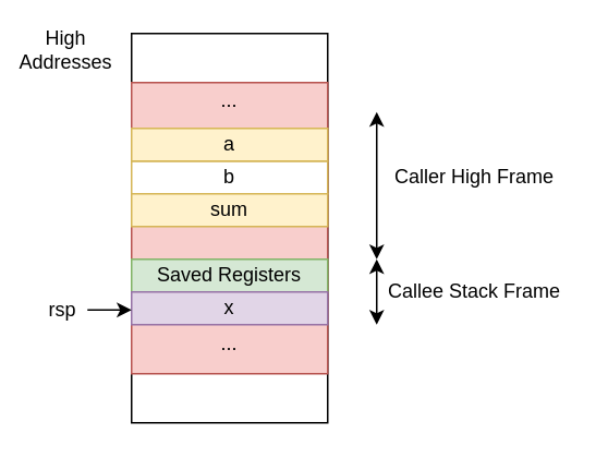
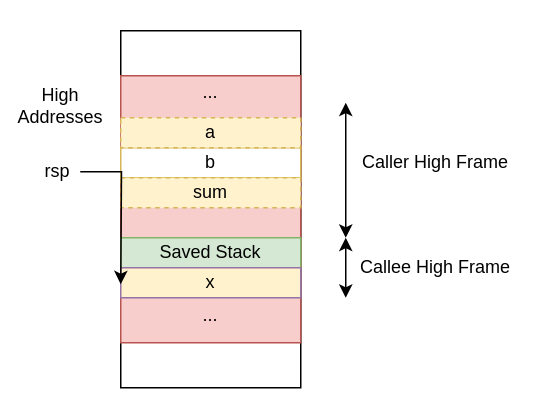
  <mxCell id="0" />
  <mxCell id="1" parent="0" />
  <mxCell id="2" value="" style="rounded=0;whiteSpace=wrap;html=1;" parent="1" vertex="1"><mxGeometry x="80" y="20" width="120" height="238" as="geometry" /></mxCell>
- <mxCell id="3" value="High Addresses" style="text;html=1;strokeColor=none;fillColor=none;align=center;verticalAlign=middle;whiteSpace=wrap;rounded=0;" parent="1" vertex="1"><mxGeometry x="20" y="20" width="40" height="20" as="geometry" /></mxCell>
+ <mxCell id="3" value="High Addresses" style="text;html=1;strokeColor=none;fillColor=none;align=center;verticalAlign=middle;whiteSpace=wrap;rounded=0;" parent="1" vertex="1"><mxGeometry x="20" y="60" width="40" height="20" as="geometry" /></mxCell>
  <mxCell id="4" value="" style="rounded=0;whiteSpace=wrap;html=1;fillColor=#f8cecc;strokeColor=#b85450;" parent="1" vertex="1"><mxGeometry x="80" y="50" width="120" height="178" as="geometry" /></mxCell>
  <mxCell id="5" value="..." style="text;html=1;strokeColor=none;fillColor=none;align=center;verticalAlign=middle;whiteSpace=wrap;rounded=0;" parent="1" vertex="1"><mxGeometry x="120" y="200" width="40" height="20" as="geometry" /></mxCell>
  <mxCell id="6" value="..." style="text;html=1;strokeColor=none;fillColor=none;align=center;verticalAlign=middle;whiteSpace=wrap;rounded=0;" parent="1" vertex="1"><mxGeometry x="120" y="51" width="40" height="20" as="geometry" /></mxCell>
  <mxCell id="7" value="b" style="rounded=0;whiteSpace=wrap;html=1;fillColor=#ffffff;strokeColor=#d6b656;" parent="1" vertex="1"><mxGeometry x="80" y="98" width="120" height="20" as="geometry" /></mxCell>
- <mxCell id="8" value="sum" style="rounded=0;whiteSpace=wrap;html=1;fillColor=#fff2cc;strokeColor=#d6b656;" parent="1" vertex="1"><mxGeometry x="80" y="118" width="120" height="20" as="geometry" /></mxCell>
- <mxCell id="9" value="Saved Registers" style="rounded=0;whiteSpace=wrap;html=1;fillColor=#d5e8d4;strokeColor=#82b366;" parent="1" vertex="1"><mxGeometry x="80" y="158" width="120" height="20" as="geometry" /></mxCell>
- <mxCell id="10" value="x" style="rounded=0;whiteSpace=wrap;html=1;fillColor=#e1d5e7;strokeColor=#9673a6;" parent="1" vertex="1"><mxGeometry x="80" y="178" width="120" height="20" as="geometry" /></mxCell>
+ <mxCell id="8" value="sum" style="rounded=0;whiteSpace=wrap;html=1;fillColor=#fff2cc;strokeColor=#d6b656;dashed=1;" parent="1" vertex="1"><mxGeometry x="80" y="118" width="120" height="20" as="geometry" /></mxCell>
+ <mxCell id="9" value="Saved Stack" style="rounded=0;whiteSpace=wrap;html=1;fillColor=#d5e8d4;strokeColor=#82b366;" parent="1" vertex="1"><mxGeometry x="80" y="158" width="120" height="20" as="geometry" /></mxCell>
+ <mxCell id="10" value="x" style="rounded=0;whiteSpace=wrap;html=1;fillColor=#fff2cc;strokeColor=#9673a6;" parent="1" vertex="1"><mxGeometry x="80" y="178" width="120" height="20" as="geometry" /></mxCell>
  <mxCell id="11" style="edgeStyle=orthogonalEdgeStyle;rounded=0;orthogonalLoop=1;jettySize=auto;html=1;exitX=1;exitY=0.5;exitDx=0;exitDy=0;entryX=0;entryY=0.5;entryDx=0;entryDy=0;" parent="1" source="12" edge="1"><mxGeometry relative="1" as="geometry"><mxPoint x="80" y="189" as="targetPoint" /></mxGeometry></mxCell>
- <mxCell id="12" value="rsp" style="text;html=1;strokeColor=none;fillColor=none;align=center;verticalAlign=middle;whiteSpace=wrap;rounded=0;" parent="1" vertex="1"><mxGeometry x="23" y="179" width="30" height="20" as="geometry" /></mxCell>
+ <mxCell id="12" value="rsp" style="text;html=1;strokeColor=none;fillColor=none;align=center;verticalAlign=middle;whiteSpace=wrap;rounded=0;" parent="1" vertex="1"><mxGeometry x="23" y="104" width="30" height="20" as="geometry" /></mxCell>
  <mxCell id="13" value="" style="endArrow=classic;startArrow=classic;html=1;endFill=1;" parent="1" edge="1"><mxGeometry width="50" height="50" relative="1" as="geometry"><mxPoint x="230" y="158" as="sourcePoint" /><mxPoint x="230" y="68" as="targetPoint" /></mxGeometry></mxCell>
  <mxCell id="14" value="" style="endArrow=classic;startArrow=classic;html=1;endFill=1;" parent="1" edge="1"><mxGeometry width="50" height="50" relative="1" as="geometry"><mxPoint x="230" y="198" as="sourcePoint" /><mxPoint x="230" y="158" as="targetPoint" /></mxGeometry></mxCell>
  <mxCell id="15" value="Caller High Frame" style="text;html=1;strokeColor=none;fillColor=none;align=center;verticalAlign=middle;whiteSpace=wrap;rounded=0;" parent="1" vertex="1"><mxGeometry x="230" y="98" width="120" height="20" as="geometry" /></mxCell>
- <mxCell id="16" value="Callee Stack Frame" style="text;html=1;strokeColor=none;fillColor=none;align=center;verticalAlign=middle;whiteSpace=wrap;rounded=0;" parent="1" vertex="1"><mxGeometry x="235" y="168" width="110" height="20" as="geometry" /></mxCell>
- <mxCell id="17" value="a" style="rounded=0;whiteSpace=wrap;html=1;fillColor=#fff2cc;strokeColor=#d6b656;" parent="1" vertex="1"><mxGeometry x="80" y="78" width="120" height="20" as="geometry" /></mxCell>
+ <mxCell id="16" value="Callee High Frame" style="text;html=1;strokeColor=none;fillColor=none;align=center;verticalAlign=middle;whiteSpace=wrap;rounded=0;" parent="1" vertex="1"><mxGeometry x="235" y="168" width="110" height="20" as="geometry" /></mxCell>
+ <mxCell id="17" value="a" style="rounded=0;whiteSpace=wrap;html=1;fillColor=#fff2cc;strokeColor=#d6b656;dashed=1;" parent="1" vertex="1"><mxGeometry x="80" y="78" width="120" height="20" as="geometry" /></mxCell>
